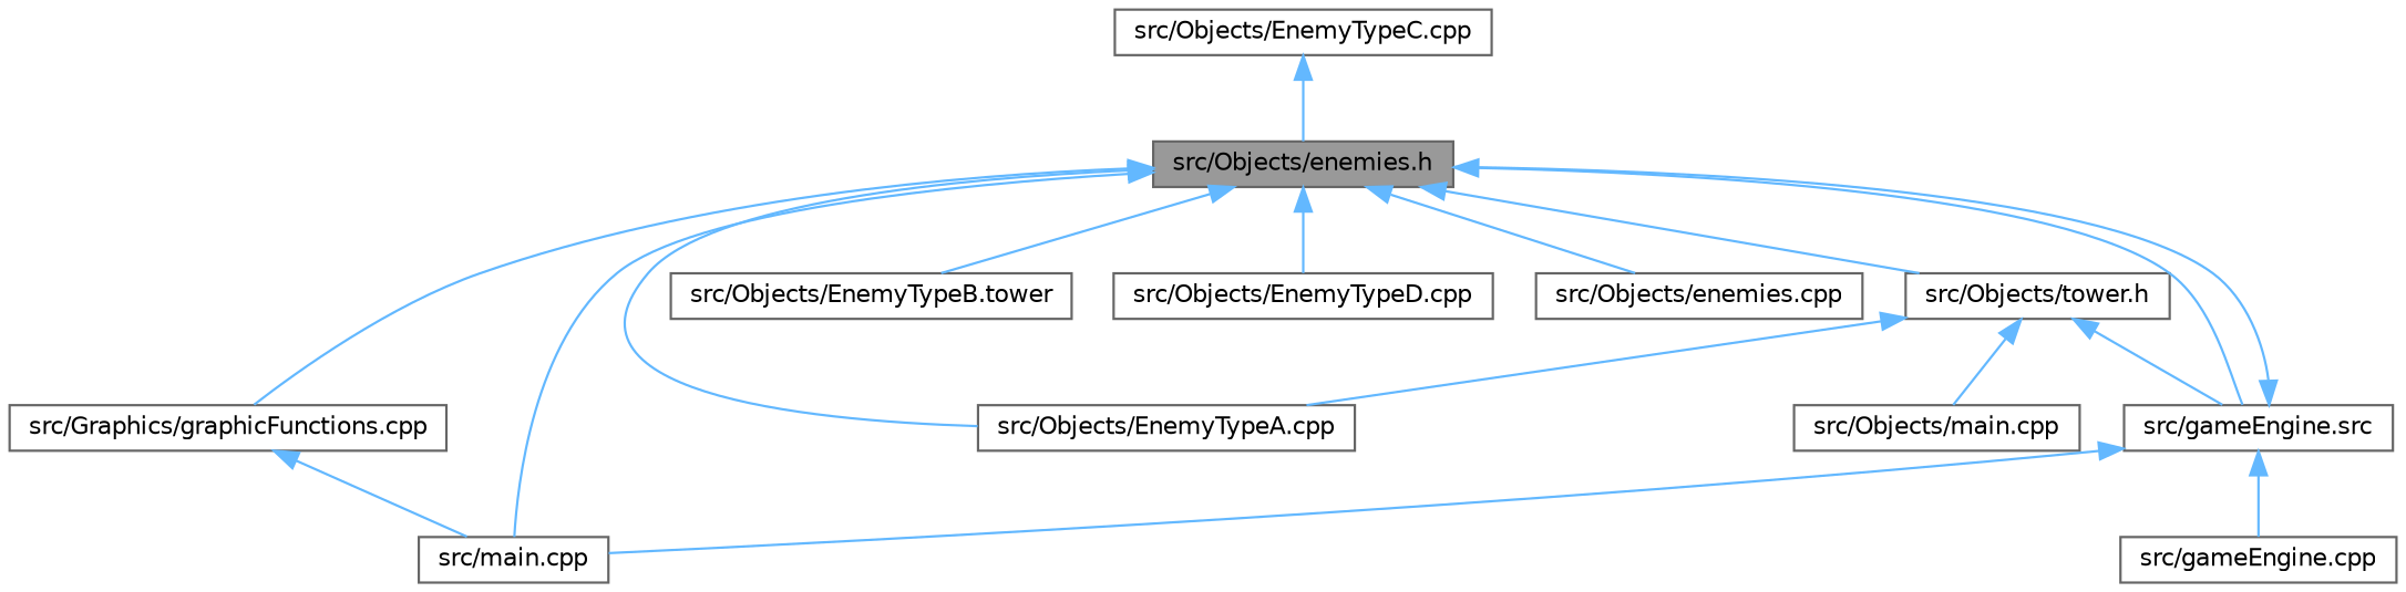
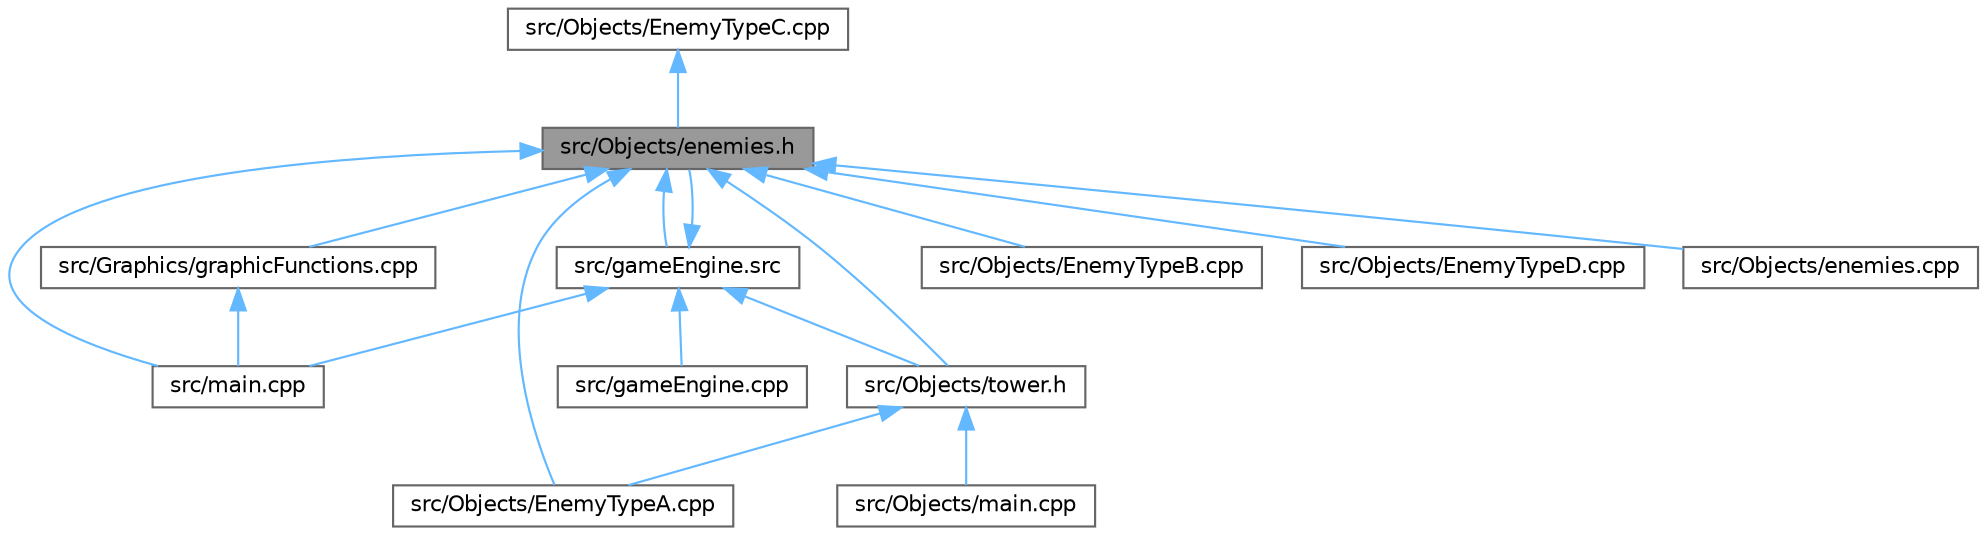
  digraph {
    node [color=grey40 fillcolor=white fontname=Helvetica fontsize=10 shape=box style=filled]
    edge [color=steelblue1 dir=back fontname=Helvetica fontsize=10 labelfontname=Helvetica labelfontsize=10 style=solid]
    n1 [color=gray40 fillcolor=grey60 fontcolor=black height=0.2 label="src/Objects/enemies.h" width=0.4]
    n2 [height=0.2 label="src/Graphics/graphicFunctions.cpp" width=0.4]
    n3 [height=0.2 label="src/main.cpp" width=0.4]
    n4 [height=0.2 label="src/Objects/EnemyTypeA.cpp" width=0.4]
-   n5 [height=0.2 label="src/Objects/EnemyTypeB.tower" width=0.4]
+   n5 [height=0.2 label="src/Objects/EnemyTypeB.cpp" width=0.4]
    n6 [height=0.2 label="src/Objects/EnemyTypeD.cpp" width=0.4]
    n7 [height=0.2 label="src/Objects/enemies.cpp" width=0.4]
    n8 [height=0.2 label="src/Objects/tower.h" width=0.4]
    n9 [height=0.2 label="src/gameEngine.src" width=0.4]
    n10 [height=0.2 label="src/Objects/EnemyTypeC.cpp" width=0.4]
    n11 [height=0.2 label="src/Objects/main.cpp" width=0.4]
    n12 [height=0.2 label="src/gameEngine.cpp" width=0.4]
    n1 -> n2
    n1 -> n3
    n1 -> n4
    n1 -> n5
    n1 -> n6
    n1 -> n7
    n1 -> n8
    n1 -> n9
    n2 -> n3
    n8 -> n4
    n8 -> n11
    n9 -> n1
    n9 -> n3
-   n8 -> n9
+   n9 -> n8
    n9 -> n12
    n10 -> n1
  }
